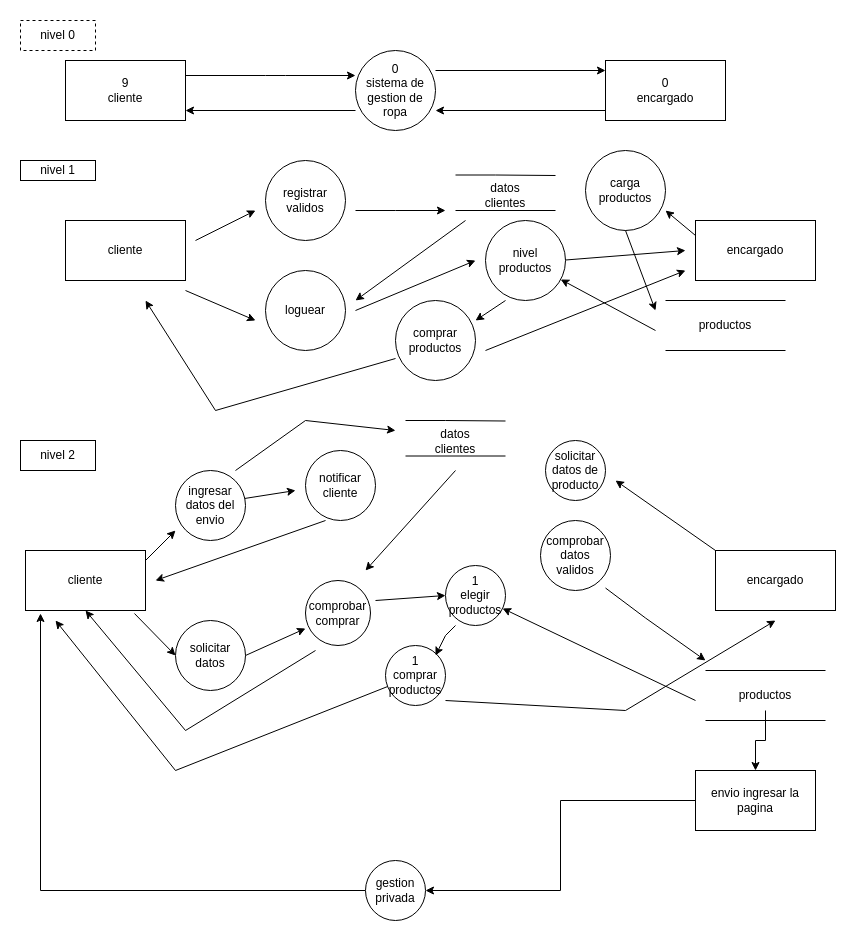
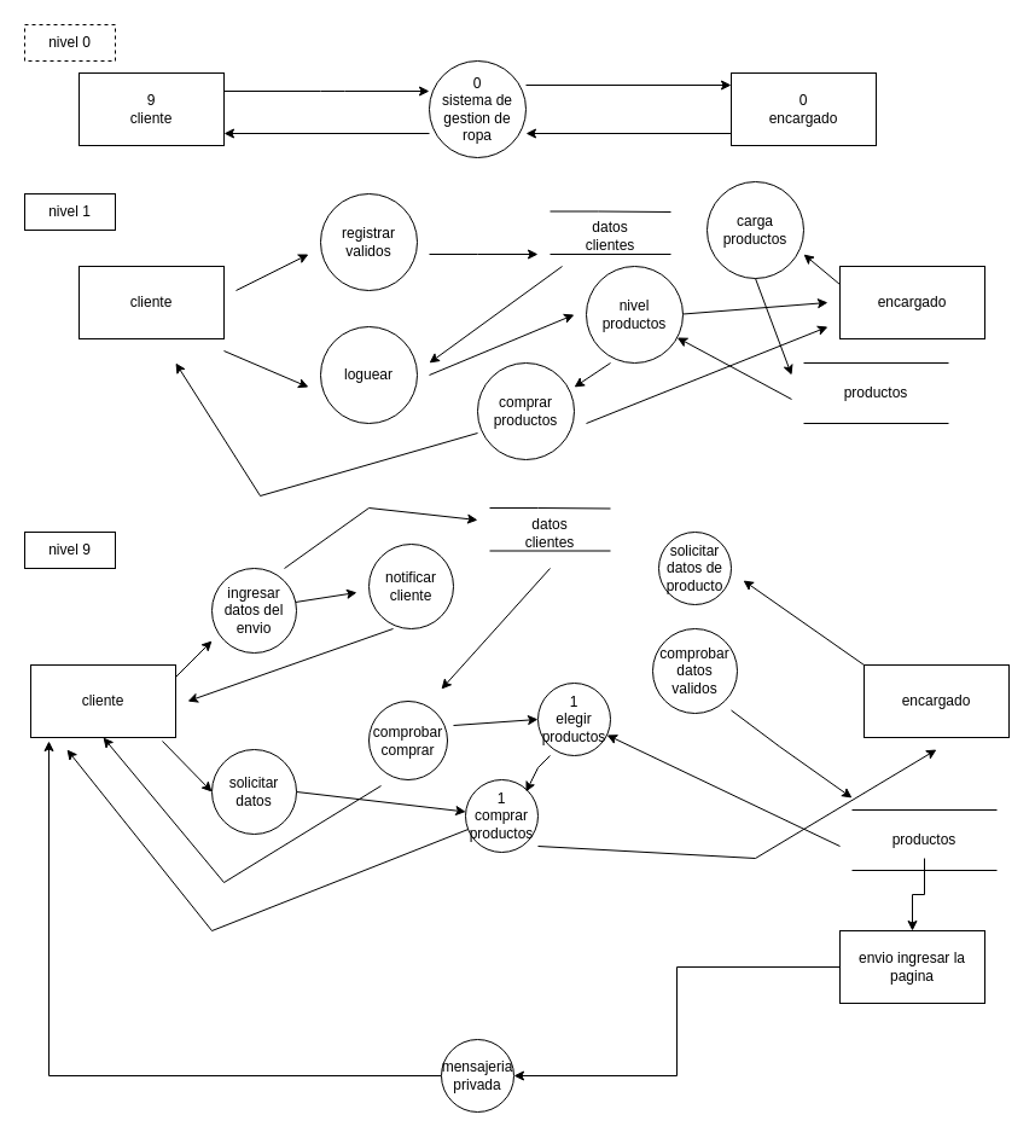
  <mxCell id="0" />
  <mxCell id="1" parent="0" />
  <mxCell id="2" value="9&lt;br&gt;cliente" style="rounded=0;whiteSpace=wrap;html=1;" parent="1" vertex="1"><mxGeometry x="65" y="60" width="120" height="60" as="geometry" /></mxCell>
  <mxCell id="3" value="0&lt;br&gt;encargado" style="rounded=0;whiteSpace=wrap;html=1;" parent="1" vertex="1"><mxGeometry x="605" y="60" width="120" height="60" as="geometry" /></mxCell>
  <mxCell id="4" value="0&lt;br&gt;sistema de gestion de ropa" style="ellipse;whiteSpace=wrap;html=1;aspect=fixed;" parent="1" vertex="1"><mxGeometry x="355" y="50" width="80" height="80" as="geometry" /></mxCell>
  <mxCell id="5" value="" style="endArrow=classic;html=1;rounded=0;exitX=1;exitY=0.25;exitDx=0;exitDy=0;" parent="1" source="2" edge="1"><mxGeometry width="50" height="50" relative="1" as="geometry"><mxPoint x="205" y="80" as="sourcePoint" /><mxPoint x="355" y="75" as="targetPoint" /><Array as="points"><mxPoint x="265" y="75" /><mxPoint x="285" y="75" /></Array></mxGeometry></mxCell>
  <mxCell id="6" value="" style="endArrow=classic;html=1;rounded=0;" parent="1" edge="1"><mxGeometry width="50" height="50" relative="1" as="geometry"><mxPoint x="355" y="110" as="sourcePoint" /><mxPoint x="185" y="110" as="targetPoint" /></mxGeometry></mxCell>
  <mxCell id="7" value="" style="endArrow=classic;html=1;rounded=0;" parent="1" edge="1"><mxGeometry width="50" height="50" relative="1" as="geometry"><mxPoint x="605" y="110" as="sourcePoint" /><mxPoint x="435" y="110" as="targetPoint" /></mxGeometry></mxCell>
  <mxCell id="8" value="" style="endArrow=classic;html=1;rounded=0;exitX=1;exitY=0.25;exitDx=0;exitDy=0;" parent="1" edge="1"><mxGeometry width="50" height="50" relative="1" as="geometry"><mxPoint x="435" y="70" as="sourcePoint" /><mxPoint x="605" y="70" as="targetPoint" /><Array as="points" /></mxGeometry></mxCell>
  <mxCell id="9" value="nivel 0" style="rounded=0;whiteSpace=wrap;html=1;dashed=1;" parent="1" vertex="1"><mxGeometry x="20" y="20" width="75" height="30" as="geometry" /></mxCell>
- <mxCell id="10" value="nivel 1" style="rounded=0;whiteSpace=wrap;html=1;" parent="1" vertex="1"><mxGeometry x="20" y="160" width="75" height="20" as="geometry" /></mxCell>
+ <mxCell id="10" value="nivel 1" style="rounded=0;whiteSpace=wrap;html=1;" parent="1" vertex="1"><mxGeometry x="20" y="160" width="75" height="30" as="geometry" /></mxCell>
  <mxCell id="11" value="cliente" style="rounded=0;whiteSpace=wrap;html=1;" parent="1" vertex="1"><mxGeometry x="65" y="220" width="120" height="60" as="geometry" /></mxCell>
  <mxCell id="12" value="registrar validos" style="ellipse;whiteSpace=wrap;html=1;aspect=fixed;" parent="1" vertex="1"><mxGeometry x="265" y="160" width="80" height="80" as="geometry" /></mxCell>
  <mxCell id="13" value="loguear" style="ellipse;whiteSpace=wrap;html=1;aspect=fixed;" parent="1" vertex="1"><mxGeometry x="265" y="270" width="80" height="80" as="geometry" /></mxCell>
  <mxCell id="14" value="nivel productos" style="ellipse;whiteSpace=wrap;html=1;aspect=fixed;" parent="1" vertex="1"><mxGeometry x="485" y="220" width="80" height="80" as="geometry" /></mxCell>
  <mxCell id="15" value="encargado" style="rounded=0;whiteSpace=wrap;html=1;" parent="1" vertex="1"><mxGeometry x="695" y="220" width="120" height="60" as="geometry" /></mxCell>
  <mxCell id="16" value="" style="endArrow=none;html=1;rounded=0;" parent="1" edge="1"><mxGeometry width="50" height="50" relative="1" as="geometry"><mxPoint x="455" y="210" as="sourcePoint" /><mxPoint x="555" y="210" as="targetPoint" /></mxGeometry></mxCell>
  <mxCell id="17" value="" style="endArrow=none;html=1;rounded=0;" parent="1" edge="1"><mxGeometry width="50" height="50" relative="1" as="geometry"><mxPoint x="455" y="174.5" as="sourcePoint" /><mxPoint x="555" y="175" as="targetPoint" /><Array as="points"><mxPoint x="495" y="174.5" /></Array></mxGeometry></mxCell>
  <mxCell id="18" value="datos clientes" style="text;html=1;strokeColor=none;fillColor=none;align=center;verticalAlign=middle;whiteSpace=wrap;rounded=0;" parent="1" vertex="1"><mxGeometry x="475" y="180" width="60" height="30" as="geometry" /></mxCell>
  <mxCell id="19" value="" style="endArrow=classic;html=1;rounded=0;" parent="1" edge="1"><mxGeometry width="50" height="50" relative="1" as="geometry"><mxPoint x="355" y="210" as="sourcePoint" /><mxPoint x="445" y="210" as="targetPoint" /><Array as="points"><mxPoint x="395" y="210" /></Array></mxGeometry></mxCell>
  <mxCell id="20" value="" style="endArrow=classic;html=1;rounded=0;" parent="1" edge="1"><mxGeometry width="50" height="50" relative="1" as="geometry"><mxPoint x="465" y="220" as="sourcePoint" /><mxPoint x="355" y="300" as="targetPoint" /></mxGeometry></mxCell>
  <mxCell id="21" value="" style="endArrow=classic;html=1;rounded=0;" parent="1" edge="1"><mxGeometry width="50" height="50" relative="1" as="geometry"><mxPoint x="185" y="290" as="sourcePoint" /><mxPoint x="255" y="320" as="targetPoint" /></mxGeometry></mxCell>
  <mxCell id="22" value="" style="endArrow=classic;html=1;rounded=0;" parent="1" edge="1"><mxGeometry width="50" height="50" relative="1" as="geometry"><mxPoint x="195" y="240" as="sourcePoint" /><mxPoint x="255" y="210" as="targetPoint" /></mxGeometry></mxCell>
  <mxCell id="23" value="comprar productos" style="ellipse;whiteSpace=wrap;html=1;aspect=fixed;" parent="1" vertex="1"><mxGeometry x="395" y="300" width="80" height="80" as="geometry" /></mxCell>
  <mxCell id="24" value="" style="endArrow=classic;html=1;rounded=0;exitX=0;exitY=0.725;exitDx=0;exitDy=0;exitPerimeter=0;" parent="1" source="23" edge="1"><mxGeometry width="50" height="50" relative="1" as="geometry"><mxPoint x="335" y="410" as="sourcePoint" /><mxPoint x="145" y="300" as="targetPoint" /><Array as="points"><mxPoint x="215" y="410" /></Array></mxGeometry></mxCell>
  <mxCell id="25" value="" style="endArrow=classic;html=1;rounded=0;" parent="1" edge="1"><mxGeometry width="50" height="50" relative="1" as="geometry"><mxPoint x="485" y="350" as="sourcePoint" /><mxPoint x="685" y="270" as="targetPoint" /></mxGeometry></mxCell>
  <mxCell id="26" value="" style="endArrow=classic;html=1;rounded=0;" parent="1" edge="1"><mxGeometry width="50" height="50" relative="1" as="geometry"><mxPoint x="355" y="310" as="sourcePoint" /><mxPoint x="475" y="260" as="targetPoint" /></mxGeometry></mxCell>
  <mxCell id="27" value="" style="endArrow=classic;html=1;rounded=0;exitX=0.25;exitY=1;exitDx=0;exitDy=0;exitPerimeter=0;entryX=1;entryY=0.25;entryDx=0;entryDy=0;entryPerimeter=0;" parent="1" source="14" target="23" edge="1"><mxGeometry width="50" height="50" relative="1" as="geometry"><mxPoint x="505" y="450" as="sourcePoint" /><mxPoint x="475" y="480" as="targetPoint" /></mxGeometry></mxCell>
  <mxCell id="28" value="carga productos" style="ellipse;whiteSpace=wrap;html=1;aspect=fixed;" parent="1" vertex="1"><mxGeometry x="585" y="150" width="80" height="80" as="geometry" /></mxCell>
  <mxCell id="29" value="" style="endArrow=classic;html=1;rounded=0;exitX=0;exitY=0.25;exitDx=0;exitDy=0;" parent="1" source="15" edge="1"><mxGeometry width="50" height="50" relative="1" as="geometry"><mxPoint x="725" y="270" as="sourcePoint" /><mxPoint x="665" y="210" as="targetPoint" /></mxGeometry></mxCell>
  <mxCell id="30" value="" style="endArrow=classic;html=1;rounded=0;exitX=0.5;exitY=1;exitDx=0;exitDy=0;" parent="1" source="28" edge="1"><mxGeometry width="50" height="50" relative="1" as="geometry"><mxPoint x="605" y="235" as="sourcePoint" /><mxPoint x="655" y="310" as="targetPoint" /></mxGeometry></mxCell>
  <mxCell id="31" value="" style="endArrow=none;html=1;rounded=0;" parent="1" edge="1"><mxGeometry width="50" height="50" relative="1" as="geometry"><mxPoint x="665" y="300" as="sourcePoint" /><mxPoint x="785" y="300" as="targetPoint" /></mxGeometry></mxCell>
  <mxCell id="32" value="" style="endArrow=none;html=1;rounded=0;" parent="1" edge="1"><mxGeometry width="50" height="50" relative="1" as="geometry"><mxPoint x="665" y="350" as="sourcePoint" /><mxPoint x="785" y="350" as="targetPoint" /></mxGeometry></mxCell>
  <mxCell id="33" value="productos" style="text;html=1;strokeColor=none;fillColor=none;align=center;verticalAlign=middle;whiteSpace=wrap;rounded=0;" parent="1" vertex="1"><mxGeometry x="695" y="310" width="60" height="30" as="geometry" /></mxCell>
  <mxCell id="34" value="" style="endArrow=classic;html=1;rounded=0;" parent="1" target="14" edge="1"><mxGeometry width="50" height="50" relative="1" as="geometry"><mxPoint x="655" y="330" as="sourcePoint" /><mxPoint x="625" y="390" as="targetPoint" /></mxGeometry></mxCell>
  <mxCell id="35" value="" style="endArrow=classic;html=1;rounded=0;" parent="1" edge="1"><mxGeometry width="50" height="50" relative="1" as="geometry"><mxPoint x="565" y="259.5" as="sourcePoint" /><mxPoint x="685" y="250" as="targetPoint" /></mxGeometry></mxCell>
- <mxCell id="36" value="nivel 2" style="rounded=0;whiteSpace=wrap;html=1;" parent="1" vertex="1"><mxGeometry x="20" y="440" width="75" height="30" as="geometry" /></mxCell>
+ <mxCell id="36" value="nivel 9" style="rounded=0;whiteSpace=wrap;html=1;" parent="1" vertex="1"><mxGeometry x="20" y="440" width="75" height="30" as="geometry" /></mxCell>
  <mxCell id="37" value="cliente" style="rounded=0;whiteSpace=wrap;html=1;" parent="1" vertex="1"><mxGeometry x="25" y="550" width="120" height="60" as="geometry" /></mxCell>
  <mxCell id="38" value="encargado" style="rounded=0;whiteSpace=wrap;html=1;" parent="1" vertex="1"><mxGeometry x="715" y="550" width="120" height="60" as="geometry" /></mxCell>
  <mxCell id="39" value="solicitar datos" style="ellipse;whiteSpace=wrap;html=1;aspect=fixed;" parent="1" vertex="1"><mxGeometry x="175" y="620" width="70" height="70" as="geometry" /></mxCell>
  <mxCell id="40" value="ingresar datos del envio" style="ellipse;whiteSpace=wrap;html=1;aspect=fixed;" parent="1" vertex="1"><mxGeometry x="175" y="470" width="70" height="70" as="geometry" /></mxCell>
  <mxCell id="41" value="notificar cliente" style="ellipse;whiteSpace=wrap;html=1;aspect=fixed;" parent="1" vertex="1"><mxGeometry x="305" y="450" width="70" height="70" as="geometry" /></mxCell>
  <mxCell id="42" value="comprobar comprar" style="ellipse;whiteSpace=wrap;html=1;aspect=fixed;" parent="1" vertex="1"><mxGeometry x="305" y="580" width="65" height="65" as="geometry" /></mxCell>
  <mxCell id="43" value="1&lt;br&gt;elegir productos" style="ellipse;whiteSpace=wrap;html=1;aspect=fixed;" parent="1" vertex="1"><mxGeometry x="445" y="565" width="60" height="60" as="geometry" /></mxCell>
  <mxCell id="44" value="" style="endArrow=classic;html=1;rounded=0;" parent="1" edge="1"><mxGeometry width="50" height="50" relative="1" as="geometry"><mxPoint x="145" y="560" as="sourcePoint" /><mxPoint x="175" y="530" as="targetPoint" /></mxGeometry></mxCell>
  <mxCell id="45" value="" style="endArrow=classic;html=1;rounded=0;entryX=0;entryY=0.5;entryDx=0;entryDy=0;exitX=0.908;exitY=1.05;exitDx=0;exitDy=0;exitPerimeter=0;" parent="1" source="37" target="39" edge="1"><mxGeometry width="50" height="50" relative="1" as="geometry"><mxPoint x="105" y="660" as="sourcePoint" /><mxPoint x="155" y="610" as="targetPoint" /></mxGeometry></mxCell>
- <mxCell id="46" value="" style="endArrow=classic;html=1;rounded=0;entryX=0;entryY=0.738;entryDx=0;entryDy=0;entryPerimeter=0;exitX=1;exitY=0.5;exitDx=0;exitDy=0;" parent="1" source="39" target="42" edge="1"><mxGeometry width="50" height="50" relative="1" as="geometry"><mxPoint x="255" y="660" as="sourcePoint" /><mxPoint x="305" y="610" as="targetPoint" /></mxGeometry></mxCell>
+ <mxCell id="46" value="" style="endArrow=classic;html=1;rounded=0;exitX=1;exitY=0.5;exitDx=0;exitDy=0;" parent="1" source="39" target="50" edge="1"><mxGeometry width="50" height="50" relative="1" as="geometry"><mxPoint x="255" y="660" as="sourcePoint" /><mxPoint x="305" y="610" as="targetPoint" /></mxGeometry></mxCell>
  <mxCell id="47" value="" style="endArrow=classic;html=1;rounded=0;entryX=0.5;entryY=1;entryDx=0;entryDy=0;" parent="1" target="37" edge="1"><mxGeometry width="50" height="50" relative="1" as="geometry"><mxPoint x="315" y="650" as="sourcePoint" /><mxPoint x="95" y="620" as="targetPoint" /><Array as="points"><mxPoint x="185" y="730" /></Array></mxGeometry></mxCell>
  <mxCell id="48" value="" style="endArrow=classic;html=1;rounded=0;exitX=0.286;exitY=1;exitDx=0;exitDy=0;exitPerimeter=0;" parent="1" source="41" edge="1"><mxGeometry width="50" height="50" relative="1" as="geometry"><mxPoint x="265" y="570" as="sourcePoint" /><mxPoint x="155" y="580" as="targetPoint" /></mxGeometry></mxCell>
  <mxCell id="49" value="" style="endArrow=classic;html=1;rounded=0;exitX=0.986;exitY=0.4;exitDx=0;exitDy=0;exitPerimeter=0;" parent="1" source="40" edge="1"><mxGeometry width="50" height="50" relative="1" as="geometry"><mxPoint x="255" y="510" as="sourcePoint" /><mxPoint x="295" y="490" as="targetPoint" /></mxGeometry></mxCell>
  <mxCell id="50" value="1&lt;br&gt;comprar productos" style="ellipse;whiteSpace=wrap;html=1;aspect=fixed;" parent="1" vertex="1"><mxGeometry x="385" y="645" width="60" height="60" as="geometry" /></mxCell>
  <mxCell id="51" value="" style="endArrow=classic;html=1;rounded=0;entryX=0;entryY=0.5;entryDx=0;entryDy=0;" parent="1" target="43" edge="1"><mxGeometry width="50" height="50" relative="1" as="geometry"><mxPoint x="375" y="600" as="sourcePoint" /><mxPoint x="425" y="580" as="targetPoint" /></mxGeometry></mxCell>
  <mxCell id="52" value="" style="endArrow=classic;html=1;rounded=0;" parent="1" edge="1"><mxGeometry width="50" height="50" relative="1" as="geometry"><mxPoint x="455" y="625" as="sourcePoint" /><mxPoint x="435" y="655" as="targetPoint" /><Array as="points"><mxPoint x="445" y="635" /></Array></mxGeometry></mxCell>
  <mxCell id="53" value="" style="endArrow=classic;html=1;rounded=0;" parent="1" edge="1"><mxGeometry width="50" height="50" relative="1" as="geometry"><mxPoint x="445" y="700" as="sourcePoint" /><mxPoint x="775" y="620" as="targetPoint" /><Array as="points"><mxPoint x="625" y="710" /></Array></mxGeometry></mxCell>
  <mxCell id="54" value="" style="endArrow=classic;html=1;rounded=0;" parent="1" source="50" edge="1"><mxGeometry width="50" height="50" relative="1" as="geometry"><mxPoint x="345" y="740" as="sourcePoint" /><mxPoint x="55" y="620" as="targetPoint" /><Array as="points"><mxPoint x="175" y="770" /></Array></mxGeometry></mxCell>
  <mxCell id="55" value="comprobar datos validos" style="ellipse;whiteSpace=wrap;html=1;aspect=fixed;" parent="1" vertex="1"><mxGeometry x="540" y="520" width="70" height="70" as="geometry" /></mxCell>
  <mxCell id="56" value="solicitar datos de producto" style="ellipse;whiteSpace=wrap;html=1;aspect=fixed;" parent="1" vertex="1"><mxGeometry x="545" y="440" width="60" height="60" as="geometry" /></mxCell>
  <mxCell id="57" value="" style="endArrow=none;html=1;rounded=0;" parent="1" edge="1"><mxGeometry width="50" height="50" relative="1" as="geometry"><mxPoint x="705" y="670" as="sourcePoint" /><mxPoint x="825" y="670" as="targetPoint" /></mxGeometry></mxCell>
  <mxCell id="58" value="" style="endArrow=none;html=1;rounded=0;" parent="1" edge="1"><mxGeometry width="50" height="50" relative="1" as="geometry"><mxPoint x="705" y="720" as="sourcePoint" /><mxPoint x="825" y="720" as="targetPoint" /></mxGeometry></mxCell>
  <mxCell id="59" style="edgeStyle=orthogonalEdgeStyle;rounded=0;orthogonalLoop=1;jettySize=auto;html=1;exitX=0.5;exitY=1;exitDx=0;exitDy=0;entryX=0.5;entryY=0;entryDx=0;entryDy=0;" edge="1" parent="1" source="60" target="70"><mxGeometry relative="1" as="geometry" /></mxCell>
  <mxCell id="60" value="productos" style="text;html=1;strokeColor=none;fillColor=none;align=center;verticalAlign=middle;whiteSpace=wrap;rounded=0;" parent="1" vertex="1"><mxGeometry x="735" y="680" width="60" height="30" as="geometry" /></mxCell>
  <mxCell id="61" value="" style="endArrow=classic;html=1;rounded=0;" parent="1" edge="1"><mxGeometry width="50" height="50" relative="1" as="geometry"><mxPoint x="605" y="587.5" as="sourcePoint" /><mxPoint x="705" y="660" as="targetPoint" /><Array as="points"><mxPoint x="645" y="617.5" /></Array></mxGeometry></mxCell>
  <mxCell id="62" value="" style="endArrow=classic;html=1;rounded=0;" parent="1" target="43" edge="1"><mxGeometry width="50" height="50" relative="1" as="geometry"><mxPoint x="695" y="700" as="sourcePoint" /><mxPoint x="505" y="630" as="targetPoint" /></mxGeometry></mxCell>
  <mxCell id="63" value="" style="endArrow=classic;html=1;rounded=0;exitX=0;exitY=0;exitDx=0;exitDy=0;" parent="1" source="38" edge="1"><mxGeometry width="50" height="50" relative="1" as="geometry"><mxPoint x="645" y="540" as="sourcePoint" /><mxPoint x="615" y="480" as="targetPoint" /></mxGeometry></mxCell>
  <mxCell id="64" value="" style="endArrow=none;html=1;rounded=0;" parent="1" edge="1"><mxGeometry width="50" height="50" relative="1" as="geometry"><mxPoint x="405" y="455.5" as="sourcePoint" /><mxPoint x="505" y="455.5" as="targetPoint" /></mxGeometry></mxCell>
  <mxCell id="65" value="" style="endArrow=none;html=1;rounded=0;" parent="1" edge="1"><mxGeometry width="50" height="50" relative="1" as="geometry"><mxPoint x="405" y="420" as="sourcePoint" /><mxPoint x="505" y="420.5" as="targetPoint" /><Array as="points"><mxPoint x="445" y="420" /></Array></mxGeometry></mxCell>
  <mxCell id="66" value="datos clientes" style="text;html=1;strokeColor=none;fillColor=none;align=center;verticalAlign=middle;whiteSpace=wrap;rounded=0;" parent="1" vertex="1"><mxGeometry x="425" y="425.5" width="60" height="30" as="geometry" /></mxCell>
  <mxCell id="67" value="" style="endArrow=classic;html=1;rounded=0;" parent="1" edge="1"><mxGeometry width="50" height="50" relative="1" as="geometry"><mxPoint x="455" y="470" as="sourcePoint" /><mxPoint x="365" y="570" as="targetPoint" /></mxGeometry></mxCell>
  <mxCell id="68" value="" style="endArrow=classic;html=1;rounded=0;" parent="1" edge="1"><mxGeometry width="50" height="50" relative="1" as="geometry"><mxPoint x="235" y="470" as="sourcePoint" /><mxPoint x="395" y="430" as="targetPoint" /><Array as="points"><mxPoint x="305" y="420" /></Array></mxGeometry></mxCell>
  <mxCell id="69" style="edgeStyle=orthogonalEdgeStyle;rounded=0;orthogonalLoop=1;jettySize=auto;html=1;exitX=0;exitY=0.5;exitDx=0;exitDy=0;entryX=1;entryY=0.5;entryDx=0;entryDy=0;" edge="1" parent="1" source="70" target="72"><mxGeometry relative="1" as="geometry" /></mxCell>
  <mxCell id="70" value="envio ingresar la pagina" style="rounded=0;whiteSpace=wrap;html=1;" vertex="1" parent="1"><mxGeometry x="695" y="770" width="120" height="60" as="geometry" /></mxCell>
  <mxCell id="71" style="edgeStyle=orthogonalEdgeStyle;rounded=0;orthogonalLoop=1;jettySize=auto;html=1;exitX=0;exitY=0.5;exitDx=0;exitDy=0;entryX=0.125;entryY=1.05;entryDx=0;entryDy=0;entryPerimeter=0;" edge="1" parent="1" source="72" target="37"><mxGeometry relative="1" as="geometry" /></mxCell>
- <mxCell id="72" value="gestion&lt;br&gt;privada" style="ellipse;whiteSpace=wrap;html=1;aspect=fixed;" vertex="1" parent="1"><mxGeometry x="365" y="860" width="60" height="60" as="geometry" /></mxCell>
+ <mxCell id="72" value="mensajeria&lt;br&gt;privada" style="ellipse;whiteSpace=wrap;html=1;aspect=fixed;" vertex="1" parent="1"><mxGeometry x="365" y="860" width="60" height="60" as="geometry" /></mxCell>
